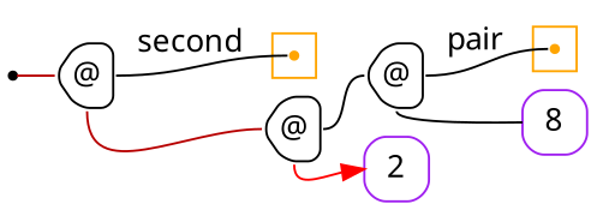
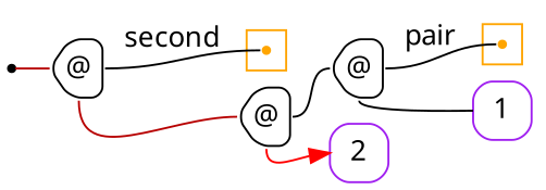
  digraph {
    labeldistance=0
    nodesep=.175
    rankdir=LR
    ranksep=.175
    fontname="Noto Sans"
    node [color="#000000" fixedsize=true orientation=90 shape=point fontname="Noto Sans" style=rounded]
    edge [arrowhead=none arrowtail=none headport=w tailport=e fontname="Noto Sans"]
    ndcluster_nd99 [color=orange style=""]
    ndcluster_nd44 [color=orange style=""]
    nd1 [color="" orientation="" style=""]
    n4 [height=.4 label="@" shape=house width=.4]
    n5 [height=.4 label="@" shape=house width=.4]
    n6 [height=.4 label="@" shape=house width=.4]
    n7 [color=purple height=.4 label=2 shape=square width=.4]
-   n8 [color=purple height=.4 label=8 shape=square width=.4]
+   n8 [color=purple height=.4 label=1 shape=square width=.4]
    subgraph cluster_1 {
      color=orange
      style=fill
      ndcluster_nd99
    }
    subgraph cluster_2 {
      color=orange
      style=fill
      ndcluster_nd44
    }
    nd1 -> n4 [color="#b70000"]
    n4 -> ndcluster_nd44 [label=second]
    n4 -> n5 [color="#b70000" tailport=s]
    n5 -> n6
    n5 -> n7 [arrowhead=normal color=red tailport=s]
    n6 -> ndcluster_nd99 [label=pair]
    n6 -> n8 [tailport=s]
  }
